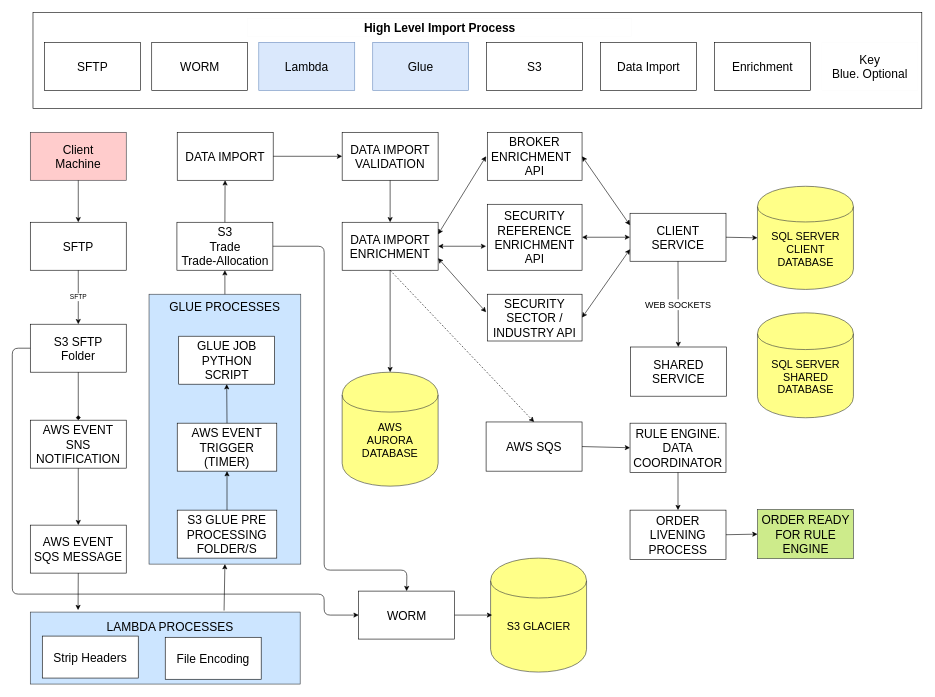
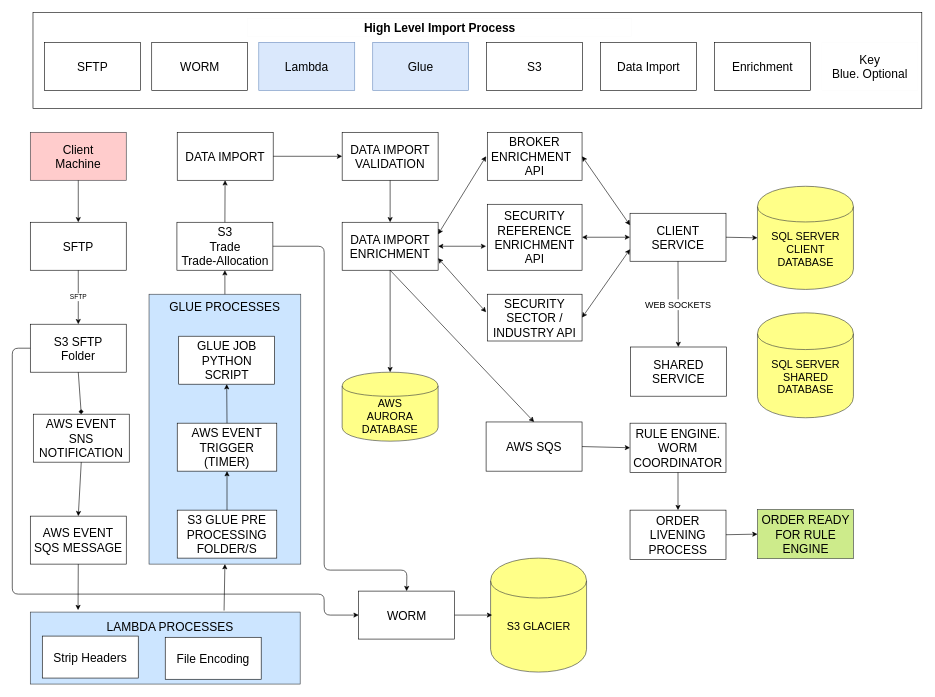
  <mxCell id="0" />
  <mxCell id="1" parent="0" />
  <mxCell id="2" value="" style="rounded=0;whiteSpace=wrap;html=1;" parent="1" vertex="1"><mxGeometry x="54.5" y="20" width="1482" height="160" as="geometry" /></mxCell>
  <mxCell id="3" value="&lt;font style=&quot;font-size: 20px&quot;&gt;SFTP&lt;/font&gt;" style="rounded=0;whiteSpace=wrap;html=1;" parent="1" vertex="1"><mxGeometry x="74" y="70" width="160" height="80" as="geometry" /></mxCell>
  <mxCell id="4" value="&lt;font style=&quot;font-size: 20px&quot;&gt;Lambda&lt;br&gt;&lt;/font&gt;" style="rounded=0;whiteSpace=wrap;html=1;fillColor=#dae8fc;strokeColor=#6c8ebf;" parent="1" vertex="1"><mxGeometry x="431" y="70" width="160" height="80" as="geometry" /></mxCell>
  <mxCell id="5" value="&lt;font style=&quot;font-size: 20px&quot;&gt;Glue&lt;/font&gt;" style="rounded=0;whiteSpace=wrap;html=1;fillColor=#dae8fc;strokeColor=#6c8ebf;" parent="1" vertex="1"><mxGeometry x="621" y="70" width="160" height="80" as="geometry" /></mxCell>
  <mxCell id="6" value="&lt;font style=&quot;font-size: 20px&quot;&gt;S3&lt;/font&gt;" style="rounded=0;whiteSpace=wrap;html=1;" parent="1" vertex="1"><mxGeometry x="811" y="70" width="160" height="80" as="geometry" /></mxCell>
  <mxCell id="7" value="&lt;font style=&quot;font-size: 20px&quot;&gt;Data Import&lt;/font&gt;" style="rounded=0;whiteSpace=wrap;html=1;" parent="1" vertex="1"><mxGeometry x="1001" y="70" width="160" height="80" as="geometry" /></mxCell>
  <mxCell id="8" value="&lt;font style=&quot;font-size: 20px&quot;&gt;Enrichment&lt;/font&gt;" style="rounded=0;whiteSpace=wrap;html=1;" parent="1" vertex="1"><mxGeometry x="1191" y="70" width="160" height="80" as="geometry" /></mxCell>
  <mxCell id="9" value="&lt;font style=&quot;font-size: 20px&quot;&gt;Key&lt;br&gt;Blue. Optional&lt;br&gt;&lt;/font&gt;" style="rounded=0;whiteSpace=wrap;html=1;strokeColor=#FCFCFC;" parent="1" vertex="1"><mxGeometry x="1370" y="70" width="160" height="80" as="geometry" /></mxCell>
  <mxCell id="10" value="&lt;font style=&quot;font-size: 20px&quot;&gt;High Level Import Process&lt;br&gt;&lt;/font&gt;" style="rounded=0;whiteSpace=wrap;html=1;strokeColor=#FCFCFC;fontStyle=1" parent="1" vertex="1"><mxGeometry x="412.5" y="30" width="640" height="30" as="geometry" /></mxCell>
  <mxCell id="11" value="&lt;font style=&quot;font-size: 20px&quot;&gt;SFTP&lt;/font&gt;" style="rounded=0;whiteSpace=wrap;html=1;" parent="1" vertex="1"><mxGeometry x="50" y="370" width="160" height="80" as="geometry" /></mxCell>
  <mxCell id="12" value="&lt;font style=&quot;font-size: 20px&quot;&gt;S3 SFTP&lt;br&gt;Folder&lt;br&gt;&lt;/font&gt;" style="rounded=0;whiteSpace=wrap;html=1;" parent="1" vertex="1"><mxGeometry x="50" y="540" width="160" height="80" as="geometry" /></mxCell>
  <mxCell id="13" value="SFTP" style="endArrow=classic;html=1;entryX=0.5;entryY=0;entryDx=0;entryDy=0;exitX=0.5;exitY=1;exitDx=0;exitDy=0;" parent="1" source="11" target="12" edge="1"><mxGeometry width="50" height="50" relative="1" as="geometry"><mxPoint x="90" y="500" as="sourcePoint" /><mxPoint x="140" y="450" as="targetPoint" /></mxGeometry></mxCell>
  <mxCell id="14" value="&lt;font style=&quot;font-size: 20px&quot;&gt;Client&lt;br&gt;Machine&lt;br&gt;&lt;/font&gt;" style="rounded=0;whiteSpace=wrap;html=1;fillColor=#ffcccc;strokeColor=#36393d;" parent="1" vertex="1"><mxGeometry x="50" y="220" width="160" height="80" as="geometry" /></mxCell>
  <mxCell id="15" value="" style="endArrow=classic;html=1;exitX=0.5;exitY=1;exitDx=0;exitDy=0;entryX=0.5;entryY=0;entryDx=0;entryDy=0;" parent="1" source="14" target="11" edge="1"><mxGeometry width="50" height="50" relative="1" as="geometry"><mxPoint x="160" y="360" as="sourcePoint" /><mxPoint x="210" y="310" as="targetPoint" /></mxGeometry></mxCell>
- <mxCell id="16" value="&lt;font style=&quot;font-size: 20px&quot;&gt;AWS EVENT&lt;br&gt;SNS NOTIFICATION&lt;br&gt;&lt;/font&gt;" style="rounded=0;whiteSpace=wrap;html=1;" parent="1" vertex="1"><mxGeometry x="50" y="700" width="160" height="80" as="geometry" /></mxCell>
+ <mxCell id="16" value="&lt;font style=&quot;font-size: 20px&quot;&gt;AWS EVENT&lt;br&gt;SNS NOTIFICATION&lt;br&gt;&lt;/font&gt;" style="rounded=0;whiteSpace=wrap;html=1;" parent="1" vertex="1"><mxGeometry x="55" y="690" width="160" height="80" as="geometry" /></mxCell>
  <mxCell id="17" value="" style="endArrow=diamond;html=1;exitX=0.5;exitY=1;exitDx=0;exitDy=0;entryX=0.5;entryY=0;entryDx=0;entryDy=0;" parent="1" source="12" target="16" edge="1"><mxGeometry width="50" height="50" relative="1" as="geometry"><mxPoint x="340" y="680" as="sourcePoint" /><mxPoint x="390" y="630" as="targetPoint" /></mxGeometry></mxCell>
- <mxCell id="18" value="&lt;font style=&quot;font-size: 20px&quot;&gt;AWS EVENT&lt;br&gt;SQS MESSAGE&lt;br&gt;&lt;/font&gt;" style="rounded=0;whiteSpace=wrap;html=1;" parent="1" vertex="1"><mxGeometry x="50" y="875" width="160" height="80" as="geometry" /></mxCell>
+ <mxCell id="18" value="&lt;font style=&quot;font-size: 20px&quot;&gt;AWS EVENT&lt;br&gt;SQS MESSAGE&lt;br&gt;&lt;/font&gt;" style="rounded=0;whiteSpace=wrap;html=1;" parent="1" vertex="1"><mxGeometry x="50" y="860" width="160" height="80" as="geometry" /></mxCell>
  <mxCell id="19" value="" style="endArrow=classic;html=1;exitX=0.5;exitY=1;exitDx=0;exitDy=0;entryX=0.5;entryY=0;entryDx=0;entryDy=0;" parent="1" source="16" target="18" edge="1"><mxGeometry width="50" height="50" relative="1" as="geometry"><mxPoint x="240" y="860" as="sourcePoint" /><mxPoint x="290" y="810" as="targetPoint" /></mxGeometry></mxCell>
  <mxCell id="20" value="&lt;font style=&quot;font-size: 20px&quot;&gt;&amp;nbsp; &amp;nbsp; &amp;nbsp; &amp;nbsp; &amp;nbsp; LAMBDA PROCESSES&amp;nbsp; &amp;nbsp; &amp;nbsp; &amp;nbsp;&lt;br&gt;&lt;br&gt;&lt;br&gt;&amp;nbsp;&lt;br&gt;&lt;/font&gt;" style="rounded=0;whiteSpace=wrap;html=1;fillColor=#cce5ff;strokeColor=#36393d;" parent="1" vertex="1"><mxGeometry x="50" y="1020" width="450" height="120" as="geometry" /></mxCell>
  <mxCell id="21" value="" style="endArrow=classic;html=1;exitX=0.5;exitY=1;exitDx=0;exitDy=0;entryX=0.177;entryY=-0.028;entryDx=0;entryDy=0;entryPerimeter=0;" parent="1" source="18" target="20" edge="1"><mxGeometry width="50" height="50" relative="1" as="geometry"><mxPoint x="300" y="1050" as="sourcePoint" /><mxPoint x="130" y="1010" as="targetPoint" /></mxGeometry></mxCell>
  <mxCell id="22" value="&lt;font style=&quot;font-size: 20px&quot;&gt;Strip Headers&lt;br&gt;&lt;/font&gt;" style="rounded=0;whiteSpace=wrap;html=1;" parent="1" vertex="1"><mxGeometry x="70" y="1060" width="160" height="70" as="geometry" /></mxCell>
  <mxCell id="23" value="&lt;font style=&quot;font-size: 20px&quot;&gt;File Encoding&lt;br&gt;&lt;/font&gt;" style="rounded=0;whiteSpace=wrap;html=1;" parent="1" vertex="1"><mxGeometry x="275" y="1062" width="160" height="70" as="geometry" /></mxCell>
  <mxCell id="24" value="&lt;font style=&quot;font-size: 20px&quot;&gt;GLUE PROCESSES&lt;br&gt;&lt;br&gt;&lt;br&gt;&lt;br&gt;&lt;br&gt;&lt;br&gt;&lt;br&gt;&lt;br&gt;&lt;br&gt;&lt;br&gt;&lt;br&gt;&lt;br&gt;&lt;br&gt;&lt;br&gt;&lt;br&gt;&lt;br&gt;&lt;br&gt;&lt;br&gt;&lt;/font&gt;" style="rounded=0;whiteSpace=wrap;html=1;fillColor=#cce5ff;strokeColor=#36393d;" parent="1" vertex="1"><mxGeometry x="248" y="490" width="253" height="450" as="geometry" /></mxCell>
  <mxCell id="25" value="&lt;font style=&quot;font-size: 20px&quot;&gt;S3 GLUE PRE PROCESSING FOLDER/S&lt;br&gt;&lt;/font&gt;" style="rounded=0;whiteSpace=wrap;html=1;" parent="1" vertex="1"><mxGeometry x="295" y="850" width="166" height="80" as="geometry" /></mxCell>
  <mxCell id="26" value="" style="endArrow=classic;html=1;exitX=0.718;exitY=-0.021;exitDx=0;exitDy=0;exitPerimeter=0;entryX=0.5;entryY=1;entryDx=0;entryDy=0;" parent="1" source="20" target="24" edge="1"><mxGeometry width="50" height="50" relative="1" as="geometry"><mxPoint x="590" y="910" as="sourcePoint" /><mxPoint x="640" y="860" as="targetPoint" /></mxGeometry></mxCell>
  <mxCell id="27" value="&lt;font style=&quot;font-size: 20px&quot;&gt;AWS EVENT&lt;br&gt;TRIGGER (TIMER)&lt;br&gt;&lt;/font&gt;" style="rounded=0;whiteSpace=wrap;html=1;" parent="1" vertex="1"><mxGeometry x="295" y="705" width="166" height="80" as="geometry" /></mxCell>
  <mxCell id="28" value="" style="endArrow=classic;html=1;exitX=0.5;exitY=0;exitDx=0;exitDy=0;entryX=0.5;entryY=1;entryDx=0;entryDy=0;" parent="1" source="25" target="27" edge="1"><mxGeometry width="50" height="50" relative="1" as="geometry"><mxPoint x="660" y="750" as="sourcePoint" /><mxPoint x="710" y="700" as="targetPoint" /></mxGeometry></mxCell>
  <mxCell id="29" value="&lt;font style=&quot;font-size: 20px&quot;&gt;GLUE JOB&lt;br&gt;PYTHON SCRIPT&lt;br&gt;&lt;/font&gt;" style="rounded=0;whiteSpace=wrap;html=1;" parent="1" vertex="1"><mxGeometry x="297.5" y="560" width="160" height="80" as="geometry" /></mxCell>
  <mxCell id="30" value="&lt;font style=&quot;font-size: 20px&quot;&gt;S3&lt;br&gt;Trade&lt;br&gt;Trade-Allocation&lt;br&gt;&lt;/font&gt;" style="rounded=0;whiteSpace=wrap;html=1;" parent="1" vertex="1"><mxGeometry x="294.5" y="370" width="160" height="80" as="geometry" /></mxCell>
  <mxCell id="31" value="" style="endArrow=classic;html=1;exitX=0.5;exitY=0;exitDx=0;exitDy=0;entryX=0.5;entryY=1;entryDx=0;entryDy=0;" parent="1" source="24" target="30" edge="1"><mxGeometry width="50" height="50" relative="1" as="geometry"><mxPoint x="500" y="400" as="sourcePoint" /><mxPoint x="550" y="350" as="targetPoint" /></mxGeometry></mxCell>
  <mxCell id="32" value="" style="endArrow=classic;html=1;exitX=0.5;exitY=0;exitDx=0;exitDy=0;entryX=0.5;entryY=1;entryDx=0;entryDy=0;" parent="1" source="27" target="29" edge="1"><mxGeometry width="50" height="50" relative="1" as="geometry"><mxPoint x="610" y="620" as="sourcePoint" /><mxPoint x="660" y="570" as="targetPoint" /></mxGeometry></mxCell>
  <mxCell id="33" value="&lt;font style=&quot;font-size: 20px&quot;&gt;DATA IMPORT&lt;br&gt;&lt;/font&gt;" style="rounded=0;whiteSpace=wrap;html=1;" parent="1" vertex="1"><mxGeometry x="295" y="220" width="160" height="80" as="geometry" /></mxCell>
  <mxCell id="34" value="" style="endArrow=classic;html=1;exitX=0.5;exitY=0;exitDx=0;exitDy=0;" parent="1" source="30" target="33" edge="1"><mxGeometry width="50" height="50" relative="1" as="geometry"><mxPoint x="540" y="320" as="sourcePoint" /><mxPoint x="590" y="270" as="targetPoint" /></mxGeometry></mxCell>
  <mxCell id="35" value="&lt;font style=&quot;font-size: 20px&quot;&gt;DATA IMPORT&lt;br&gt;VALIDATION&lt;br&gt;&lt;/font&gt;" style="rounded=0;whiteSpace=wrap;html=1;" parent="1" vertex="1"><mxGeometry x="570" y="220" width="160" height="80" as="geometry" /></mxCell>
  <mxCell id="36" value="" style="endArrow=classic;html=1;exitX=1;exitY=0.5;exitDx=0;exitDy=0;entryX=0;entryY=0.5;entryDx=0;entryDy=0;" parent="1" source="33" target="35" edge="1"><mxGeometry width="50" height="50" relative="1" as="geometry"><mxPoint x="510" y="280" as="sourcePoint" /><mxPoint x="560" y="230" as="targetPoint" /></mxGeometry></mxCell>
  <mxCell id="37" value="&lt;font style=&quot;font-size: 20px&quot;&gt;DATA IMPORT&lt;br&gt;ENRICHMENT&lt;br&gt;&lt;/font&gt;" style="rounded=0;whiteSpace=wrap;html=1;" parent="1" vertex="1"><mxGeometry x="570" y="370" width="160" height="80" as="geometry" /></mxCell>
  <mxCell id="38" value="&lt;font style=&quot;font-size: 20px&quot;&gt;CLIENT SERVICE&lt;br&gt;&lt;/font&gt;" style="rounded=0;whiteSpace=wrap;html=1;" parent="1" vertex="1"><mxGeometry x="1050" y="355" width="160" height="80" as="geometry" /></mxCell>
  <mxCell id="39" value="&lt;font style=&quot;font-size: 20px&quot;&gt;BROKER&lt;br&gt;ENRICHMENT&amp;nbsp;&amp;nbsp;&lt;br&gt;API&lt;br&gt;&lt;/font&gt;" style="rounded=0;whiteSpace=wrap;html=1;" parent="1" vertex="1"><mxGeometry x="812" y="220" width="158" height="80" as="geometry" /></mxCell>
  <mxCell id="40" value="&lt;font style=&quot;font-size: 20px&quot;&gt;SECURITY REFERENCE ENRICHMENT&lt;br&gt;API&lt;br&gt;&lt;/font&gt;" style="rounded=0;whiteSpace=wrap;html=1;" parent="1" vertex="1"><mxGeometry x="812" y="340" width="158" height="110" as="geometry" /></mxCell>
  <mxCell id="41" value="&lt;font style=&quot;font-size: 20px&quot;&gt;SECURITY&lt;br&gt;SECTOR /&lt;br&gt;INDUSTRY API&lt;br&gt;&lt;/font&gt;" style="rounded=0;whiteSpace=wrap;html=1;" parent="1" vertex="1"><mxGeometry x="812" y="490" width="158" height="78" as="geometry" /></mxCell>
- <mxCell id="42" value="&lt;font style=&quot;font-size: 18px&quot;&gt;AWS&lt;br&gt;AURORA&lt;br&gt;DATABASE&lt;/font&gt;" style="shape=cylinder;whiteSpace=wrap;html=1;boundedLbl=1;backgroundOutline=1;strokeColor=#36393d;fillColor=#ffff88;" parent="1" vertex="1"><mxGeometry x="570" y="620" width="160" height="190" as="geometry" /></mxCell>
+ <mxCell id="42" value="&lt;font style=&quot;font-size: 18px&quot;&gt;AWS&lt;br&gt;AURORA&lt;br&gt;DATABASE&lt;/font&gt;" style="shape=cylinder;whiteSpace=wrap;html=1;boundedLbl=1;backgroundOutline=1;strokeColor=#36393d;fillColor=#ffff88;" parent="1" vertex="1"><mxGeometry x="570" y="620" width="160" height="115" as="geometry" /></mxCell>
  <mxCell id="43" value="&lt;span style=&quot;font-size: 18px&quot;&gt;SQL SERVER CLIENT DATABASE&lt;/span&gt;" style="shape=cylinder;whiteSpace=wrap;html=1;boundedLbl=1;backgroundOutline=1;strokeColor=#36393d;fillColor=#ffff88;" parent="1" vertex="1"><mxGeometry x="1262.5" y="310" width="160" height="172" as="geometry" /></mxCell>
  <mxCell id="44" value="&lt;font style=&quot;font-size: 20px&quot;&gt;SHARED SERVICE&lt;br&gt;&lt;/font&gt;" style="rounded=0;whiteSpace=wrap;html=1;" parent="1" vertex="1"><mxGeometry x="1050.5" y="578" width="160" height="82" as="geometry" /></mxCell>
  <mxCell id="45" value="&lt;span style=&quot;font-size: 18px&quot;&gt;SQL SERVER SHARED DATABASE&lt;/span&gt;" style="shape=cylinder;whiteSpace=wrap;html=1;boundedLbl=1;backgroundOutline=1;strokeColor=#36393d;fillColor=#ffff88;" parent="1" vertex="1"><mxGeometry x="1262.5" y="521" width="160" height="175" as="geometry" /></mxCell>
  <mxCell id="46" value="" style="endArrow=classic;html=1;exitX=1;exitY=0.5;exitDx=0;exitDy=0;entryX=0;entryY=0.5;entryDx=0;entryDy=0;" parent="1" source="38" target="43" edge="1"><mxGeometry width="50" height="50" relative="1" as="geometry"><mxPoint x="1472.5" y="420" as="sourcePoint" /><mxPoint x="1522.5" y="370" as="targetPoint" /></mxGeometry></mxCell>
  <mxCell id="47" value="&lt;font style=&quot;font-size: 15px&quot;&gt;WEB SOCKETS&lt;/font&gt;" style="endArrow=classic;html=1;exitX=0.5;exitY=1;exitDx=0;exitDy=0;entryX=0.5;entryY=0;entryDx=0;entryDy=0;" parent="1" source="38" target="44" edge="1"><mxGeometry width="50" height="50" relative="1" as="geometry"><mxPoint x="1182.5" y="530" as="sourcePoint" /><mxPoint x="1232.5" y="480" as="targetPoint" /></mxGeometry></mxCell>
  <mxCell id="48" value="" style="endArrow=classic;html=1;exitX=0.5;exitY=1;exitDx=0;exitDy=0;entryX=0.5;entryY=0;entryDx=0;entryDy=0;" parent="1" source="35" target="37" edge="1"><mxGeometry width="50" height="50" relative="1" as="geometry"><mxPoint x="740" y="370" as="sourcePoint" /><mxPoint x="790" y="320" as="targetPoint" /></mxGeometry></mxCell>
  <mxCell id="49" value="" style="endArrow=classic;html=1;exitX=0.5;exitY=1;exitDx=0;exitDy=0;entryX=0.5;entryY=0;entryDx=0;entryDy=0;" parent="1" source="37" target="42" edge="1"><mxGeometry width="50" height="50" relative="1" as="geometry"><mxPoint x="750" y="500" as="sourcePoint" /><mxPoint x="800" y="450" as="targetPoint" /></mxGeometry></mxCell>
  <mxCell id="50" value="" style="endArrow=classic;startArrow=classic;html=1;exitX=1;exitY=0.5;exitDx=0;exitDy=0;" parent="1" source="37" edge="1"><mxGeometry width="50" height="50" relative="1" as="geometry"><mxPoint x="760" y="430" as="sourcePoint" /><mxPoint x="810" y="410" as="targetPoint" /></mxGeometry></mxCell>
  <mxCell id="51" value="" style="endArrow=classic;startArrow=classic;html=1;entryX=1;entryY=0.75;entryDx=0;entryDy=0;" parent="1" target="37" edge="1"><mxGeometry width="50" height="50" relative="1" as="geometry"><mxPoint x="810" y="520" as="sourcePoint" /><mxPoint x="810" y="510" as="targetPoint" /></mxGeometry></mxCell>
  <mxCell id="52" value="" style="endArrow=classic;startArrow=classic;html=1;exitX=1;exitY=0.25;exitDx=0;exitDy=0;" parent="1" source="37" edge="1"><mxGeometry width="50" height="50" relative="1" as="geometry"><mxPoint x="760" y="350" as="sourcePoint" /><mxPoint x="810" y="260" as="targetPoint" /></mxGeometry></mxCell>
  <mxCell id="53" value="" style="endArrow=classic;startArrow=classic;html=1;exitX=1;exitY=0.5;exitDx=0;exitDy=0;entryX=0;entryY=0.25;entryDx=0;entryDy=0;" parent="1" source="39" target="38" edge="1"><mxGeometry width="50" height="50" relative="1" as="geometry"><mxPoint x="1020" y="300" as="sourcePoint" /><mxPoint x="1070" y="250" as="targetPoint" /></mxGeometry></mxCell>
  <mxCell id="54" value="" style="endArrow=classic;startArrow=classic;html=1;exitX=1;exitY=0.5;exitDx=0;exitDy=0;entryX=0;entryY=0.5;entryDx=0;entryDy=0;" parent="1" source="40" target="38" edge="1"><mxGeometry width="50" height="50" relative="1" as="geometry"><mxPoint x="1120" y="300" as="sourcePoint" /><mxPoint x="1000" y="395" as="targetPoint" /></mxGeometry></mxCell>
  <mxCell id="55" value="" style="endArrow=classic;startArrow=classic;html=1;entryX=0;entryY=0.75;entryDx=0;entryDy=0;exitX=1;exitY=0.5;exitDx=0;exitDy=0;" parent="1" source="41" target="38" edge="1"><mxGeometry width="50" height="50" relative="1" as="geometry"><mxPoint x="940" y="700" as="sourcePoint" /><mxPoint x="990" y="650" as="targetPoint" /></mxGeometry></mxCell>
  <mxCell id="56" value="&lt;font style=&quot;font-size: 20px&quot;&gt;AWS SQS&lt;br&gt;&lt;/font&gt;" style="rounded=0;whiteSpace=wrap;html=1;" parent="1" vertex="1"><mxGeometry x="810" y="703" width="160" height="82" as="geometry" /></mxCell>
- <mxCell id="57" value="&lt;font style=&quot;font-size: 20px&quot;&gt;RULE ENGINE.&lt;br&gt;DATA COORDINATOR&lt;br&gt;&lt;/font&gt;" style="rounded=0;whiteSpace=wrap;html=1;" parent="1" vertex="1"><mxGeometry x="1050" y="705" width="160" height="82" as="geometry" /></mxCell>
- <mxCell id="58" value="" style="endArrow=classic;html=1;exitX=0.5;exitY=1;exitDx=0;exitDy=0;entryX=0.5;entryY=0;entryDx=0;entryDy=0;dashed=1;" parent="1" source="37" target="56" edge="1"><mxGeometry width="50" height="50" relative="1" as="geometry"><mxPoint x="720" y="620" as="sourcePoint" /><mxPoint x="770" y="570" as="targetPoint" /></mxGeometry></mxCell>
+ <mxCell id="57" value="&lt;font style=&quot;font-size: 20px&quot;&gt;RULE ENGINE.&lt;br&gt;WORM COORDINATOR&lt;br&gt;&lt;/font&gt;" style="rounded=0;whiteSpace=wrap;html=1;" parent="1" vertex="1"><mxGeometry x="1050" y="705" width="160" height="82" as="geometry" /></mxCell>
+ <mxCell id="58" value="" style="endArrow=classic;html=1;exitX=0.5;exitY=1;exitDx=0;exitDy=0;entryX=0.5;entryY=0;entryDx=0;entryDy=0;" parent="1" source="37" target="56" edge="1"><mxGeometry width="50" height="50" relative="1" as="geometry"><mxPoint x="720" y="620" as="sourcePoint" /><mxPoint x="770" y="570" as="targetPoint" /></mxGeometry></mxCell>
  <mxCell id="59" value="" style="endArrow=classic;html=1;exitX=1;exitY=0.5;exitDx=0;exitDy=0;entryX=0;entryY=0.5;entryDx=0;entryDy=0;" parent="1" source="56" target="57" edge="1"><mxGeometry width="50" height="50" relative="1" as="geometry"><mxPoint x="940" y="800" as="sourcePoint" /><mxPoint x="990" y="750" as="targetPoint" /></mxGeometry></mxCell>
  <mxCell id="60" value="&lt;font style=&quot;font-size: 20px&quot;&gt;ORDER LIVENING PROCESS&lt;br&gt;&lt;/font&gt;" style="rounded=0;whiteSpace=wrap;html=1;" parent="1" vertex="1"><mxGeometry x="1050" y="850" width="160" height="82" as="geometry" /></mxCell>
  <mxCell id="61" value="" style="endArrow=classic;html=1;exitX=0.5;exitY=1;exitDx=0;exitDy=0;entryX=0.5;entryY=0;entryDx=0;entryDy=0;" parent="1" source="57" target="60" edge="1"><mxGeometry width="50" height="50" relative="1" as="geometry"><mxPoint x="1060" y="830" as="sourcePoint" /><mxPoint x="1110" y="780" as="targetPoint" /></mxGeometry></mxCell>
  <mxCell id="62" value="&lt;font style=&quot;font-size: 20px&quot;&gt;ORDER READY FOR RULE ENGINE&lt;br&gt;&lt;/font&gt;" style="rounded=0;whiteSpace=wrap;html=1;fillColor=#cdeb8b;strokeColor=#36393d;" parent="1" vertex="1"><mxGeometry x="1262.5" y="849" width="160" height="82" as="geometry" /></mxCell>
  <mxCell id="63" value="" style="endArrow=classic;html=1;exitX=1;exitY=0.5;exitDx=0;exitDy=0;entryX=0;entryY=0.5;entryDx=0;entryDy=0;" parent="1" source="60" target="62" edge="1"><mxGeometry width="50" height="50" relative="1" as="geometry"><mxPoint x="1080" y="910" as="sourcePoint" /><mxPoint x="1130" y="860" as="targetPoint" /></mxGeometry></mxCell>
  <mxCell id="64" value="&lt;font style=&quot;font-size: 20px&quot;&gt;WORM&lt;br&gt;&lt;/font&gt;" style="rounded=0;whiteSpace=wrap;html=1;" parent="1" vertex="1"><mxGeometry x="597.5" y="985" width="160" height="80" as="geometry" /></mxCell>
  <mxCell id="65" value="&lt;span style=&quot;font-size: 18px&quot;&gt;S3 GLACIER&lt;/span&gt;" style="shape=cylinder;whiteSpace=wrap;html=1;boundedLbl=1;backgroundOutline=1;strokeColor=#36393d;fillColor=#ffff88;" parent="1" vertex="1"><mxGeometry x="817.5" y="930" width="160" height="190" as="geometry" /></mxCell>
  <mxCell id="66" value="" style="endArrow=classic;html=1;exitX=0;exitY=0.5;exitDx=0;exitDy=0;entryX=0;entryY=0.5;entryDx=0;entryDy=0;" parent="1" source="12" target="64" edge="1"><mxGeometry width="50" height="50" relative="1" as="geometry"><mxPoint x="-10" y="720" as="sourcePoint" /><mxPoint x="40" y="670" as="targetPoint" /><Array as="points"><mxPoint x="20" y="580" /><mxPoint x="20" y="990" /><mxPoint x="540" y="990" /><mxPoint x="540" y="1025" /></Array></mxGeometry></mxCell>
  <mxCell id="67" value="" style="endArrow=classic;html=1;exitX=1;exitY=0.5;exitDx=0;exitDy=0;" parent="1" source="64" edge="1"><mxGeometry width="50" height="50" relative="1" as="geometry"><mxPoint x="1060" y="1050" as="sourcePoint" /><mxPoint x="820" y="1025" as="targetPoint" /></mxGeometry></mxCell>
  <mxCell id="68" value="" style="endArrow=classic;html=1;exitX=1;exitY=0.5;exitDx=0;exitDy=0;entryX=0.5;entryY=0;entryDx=0;entryDy=0;" parent="1" source="30" target="64" edge="1"><mxGeometry width="50" height="50" relative="1" as="geometry"><mxPoint x="490" y="360" as="sourcePoint" /><mxPoint x="540" y="310" as="targetPoint" /><Array as="points"><mxPoint x="540" y="410" /><mxPoint x="540" y="950" /><mxPoint x="678" y="950" /></Array></mxGeometry></mxCell>
  <mxCell id="69" value="&lt;span style=&quot;font-size: 20px&quot;&gt;WORM&lt;/span&gt;" style="rounded=0;whiteSpace=wrap;html=1;" vertex="1" parent="1"><mxGeometry x="252.5" y="70" width="160" height="80" as="geometry" /></mxCell>
